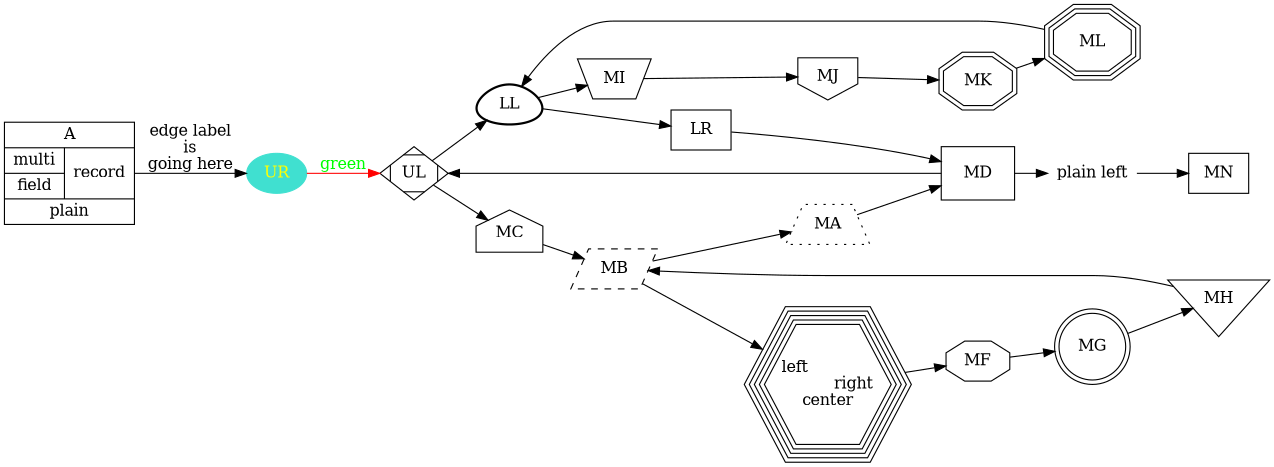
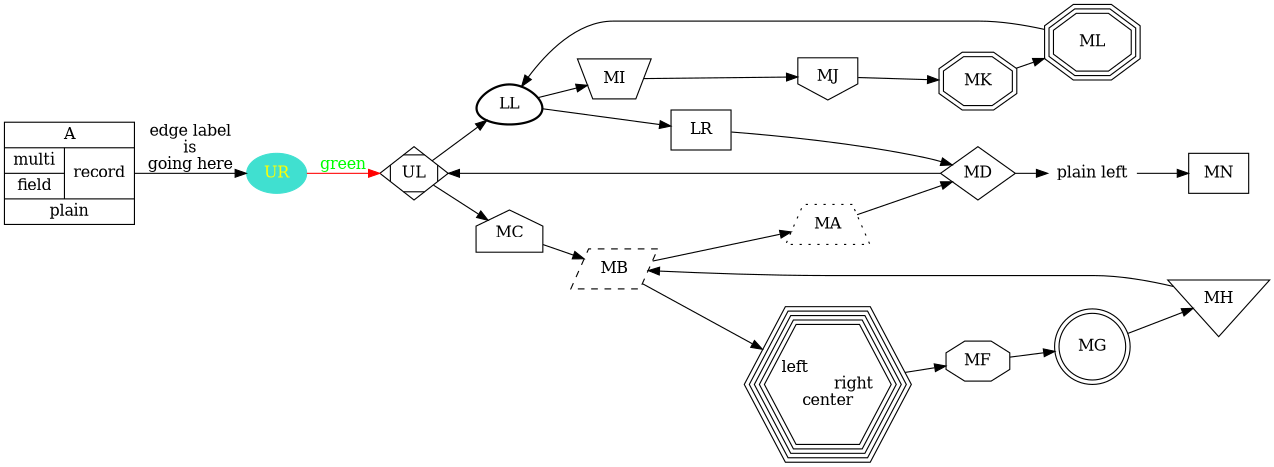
  strict digraph {
    rankdir=LR
    ranksep=0.3333
    node [shape=diamond]
    edge [style="setlinewidth(1)"]
    n1 [height=0.89 label="A|{{multi|field}|record}|plain" shape=record width=1.31]
    UR [color=turquoise fontcolor=yellow height=0.50 style=filled tip="Here's a tip for you." width=0.75 shape=""]
    UL [height=0.67 peripheries=1 style=diagonals tip="Another tip, if you want it." width=0.83]
    LL [height=0.50 shape=egg style=bold width=0.78]
    MC [height=0.58 shape=house width=0.75]
    LR [height=0.50 shape=box style=italic width=0.75]
    MI [height=0.50 shape=invtrapezium width=0.78]
    MB [height=0.50 shape=parallelogram style=dashed width=0.92]
-   MD [height=0.67 shape=box width=0.92]
+   MD [height=0.67 width=0.92]
    MJ [height=0.58 shape=invhouse width=0.75]
    n11 [height=0.50 label="plain left" shape=plaintext width=0.92]
    MN [height=0.50 shape=box width=0.75]
    MA [height=0.50 shape=trapezium style=dotted width=0.86]
    n14 [height=1.50 label="left\lright\rcenter" peripheries=5 shape=hexagon width=1.58]
    MF [height=0.50 shape=octagon width=0.75]
    MG [height=0.83 shape=doublecircle width=0.83]
    MH [height=0.94 shape=invtriangle width=1.11]
    MK [height=0.61 shape=doubleoctagon width=0.86]
    ML [height=0.72 shape=tripleoctagon width=0.97]
    n1 -> UR [label="edge label\nis\ngoing here"]
    UR -> UL [color=red fontcolor=green label=green]
    UL -> LL
    UL -> MC
    LL -> LR
    LL -> MI
    MC -> MB
    LR -> MD
    MI -> MJ
    MB -> MA
    MB -> n14
    MD -> UL
    MD -> n11
    MJ -> MK
    n11 -> MN
    MA -> MD
    n14 -> MF
    MF -> MG
    MG -> MH
    MH -> MB
    MK -> ML
    ML -> LL
  }
